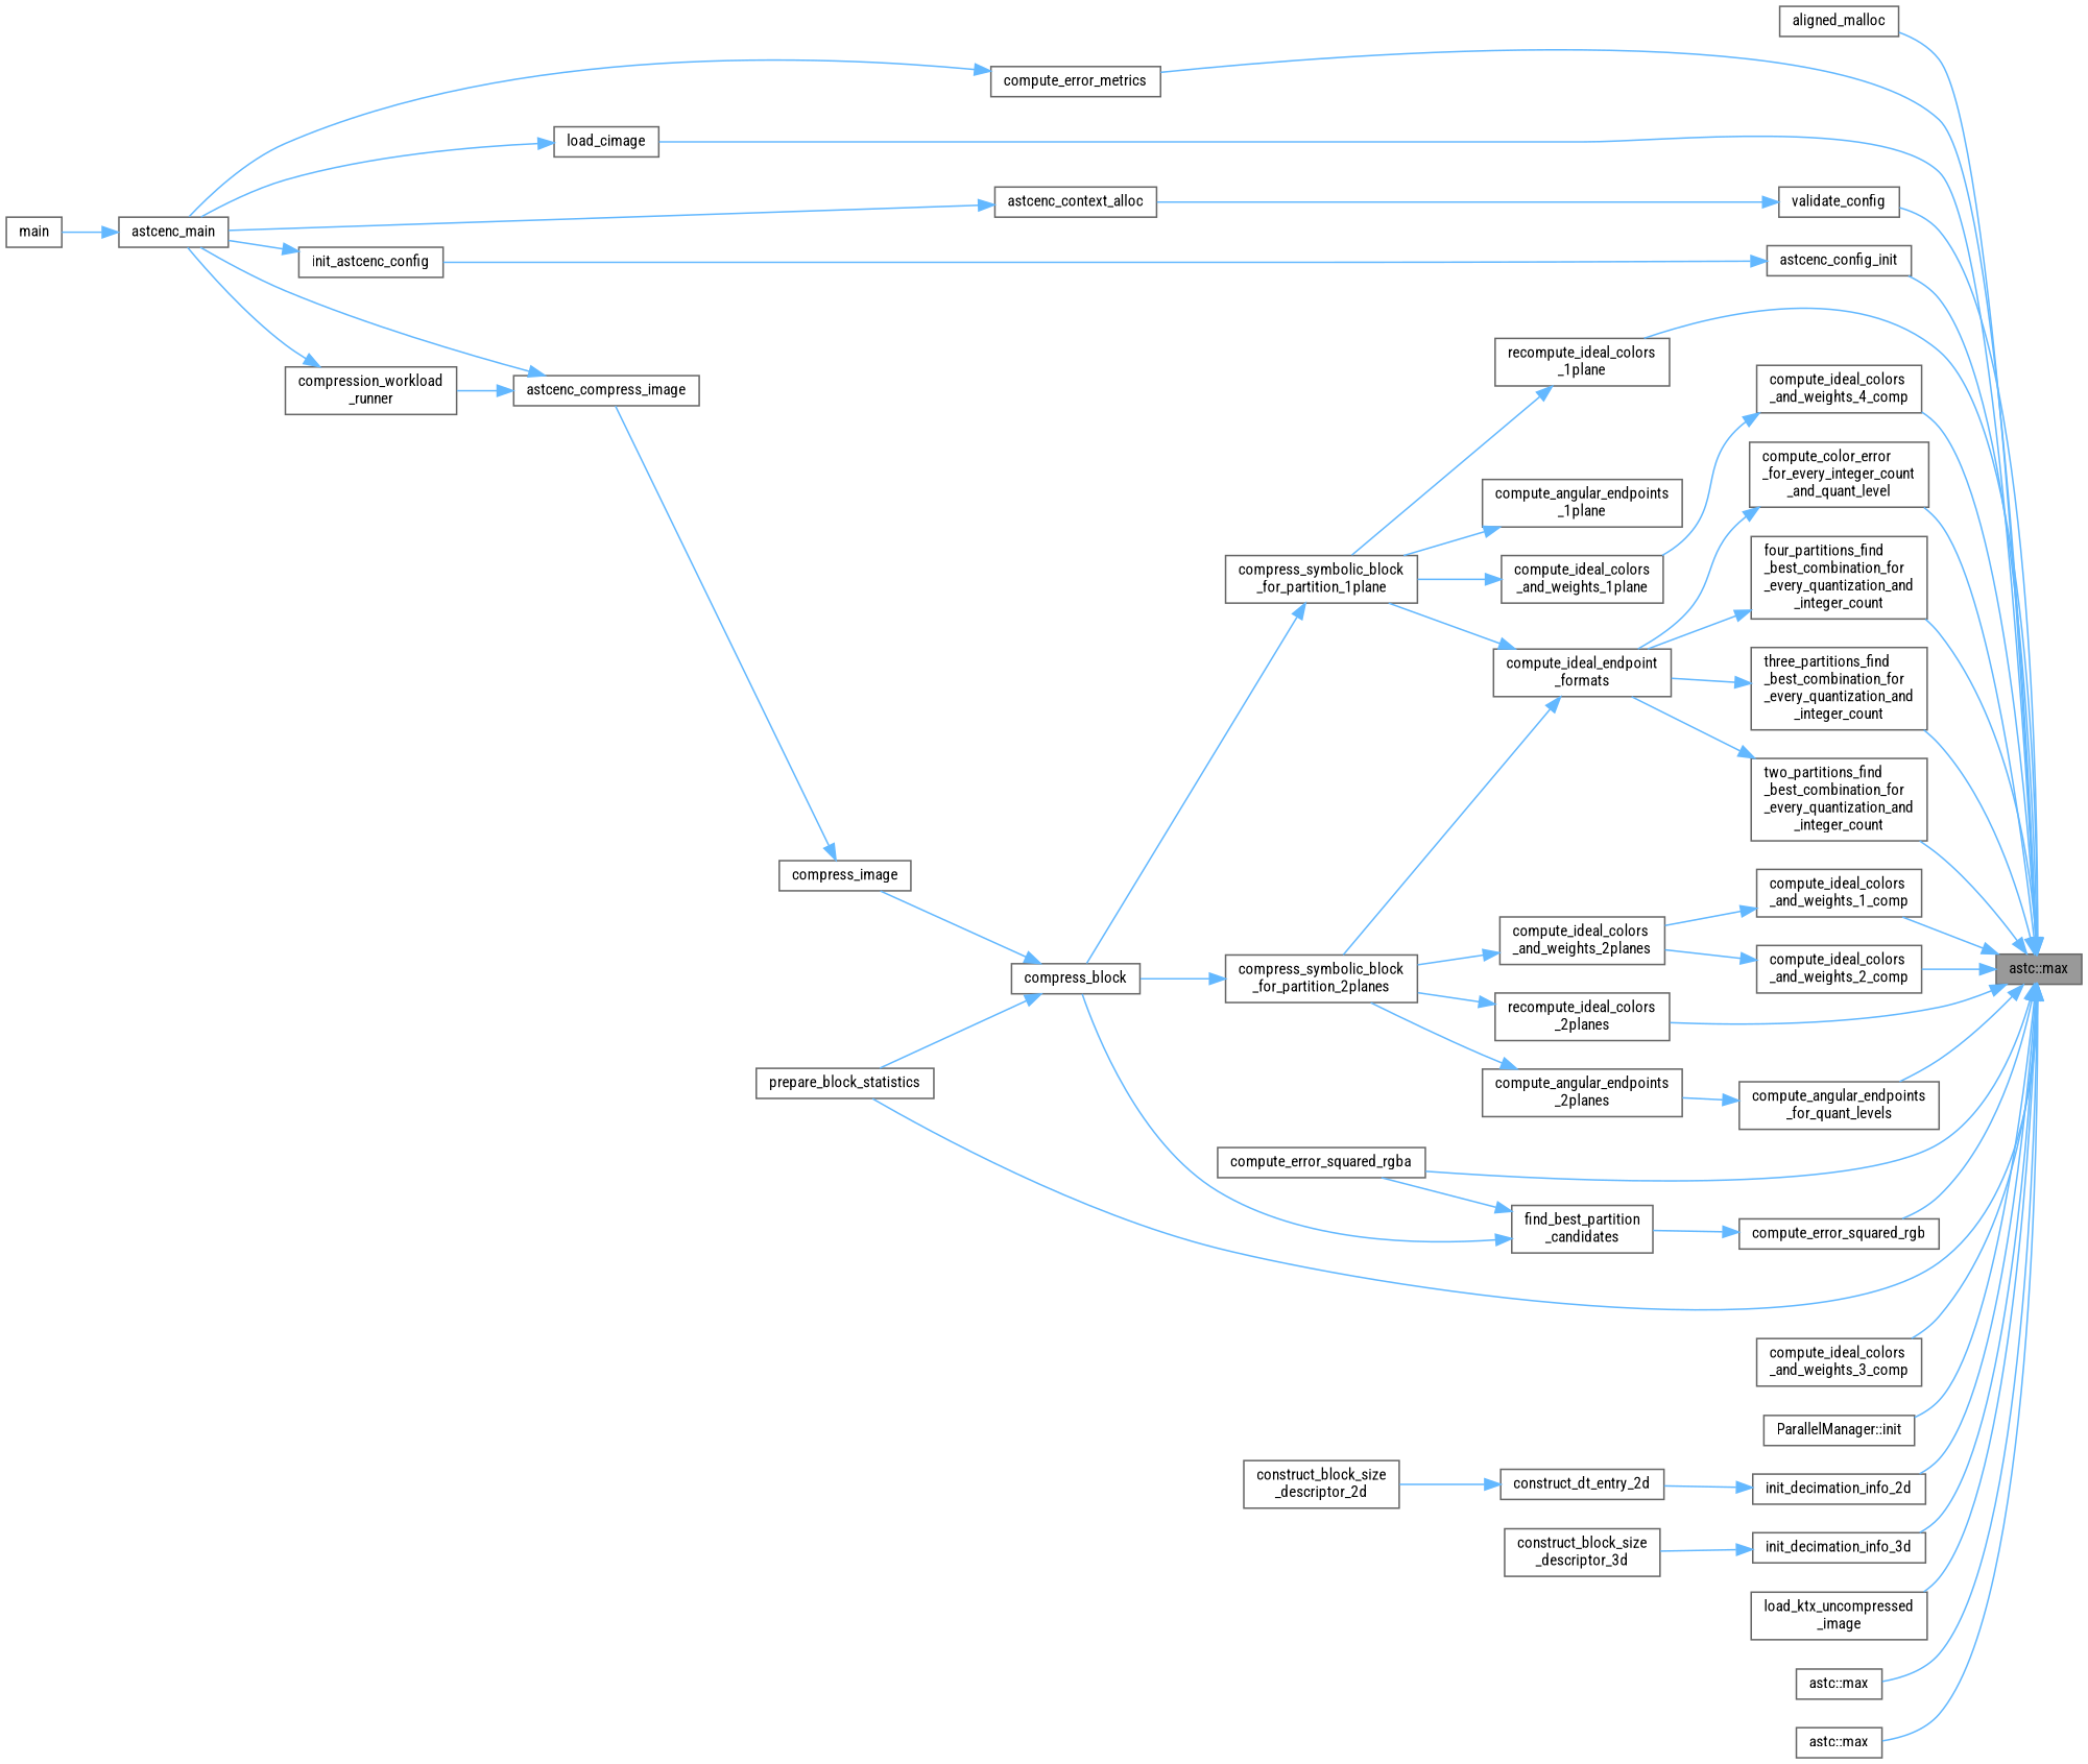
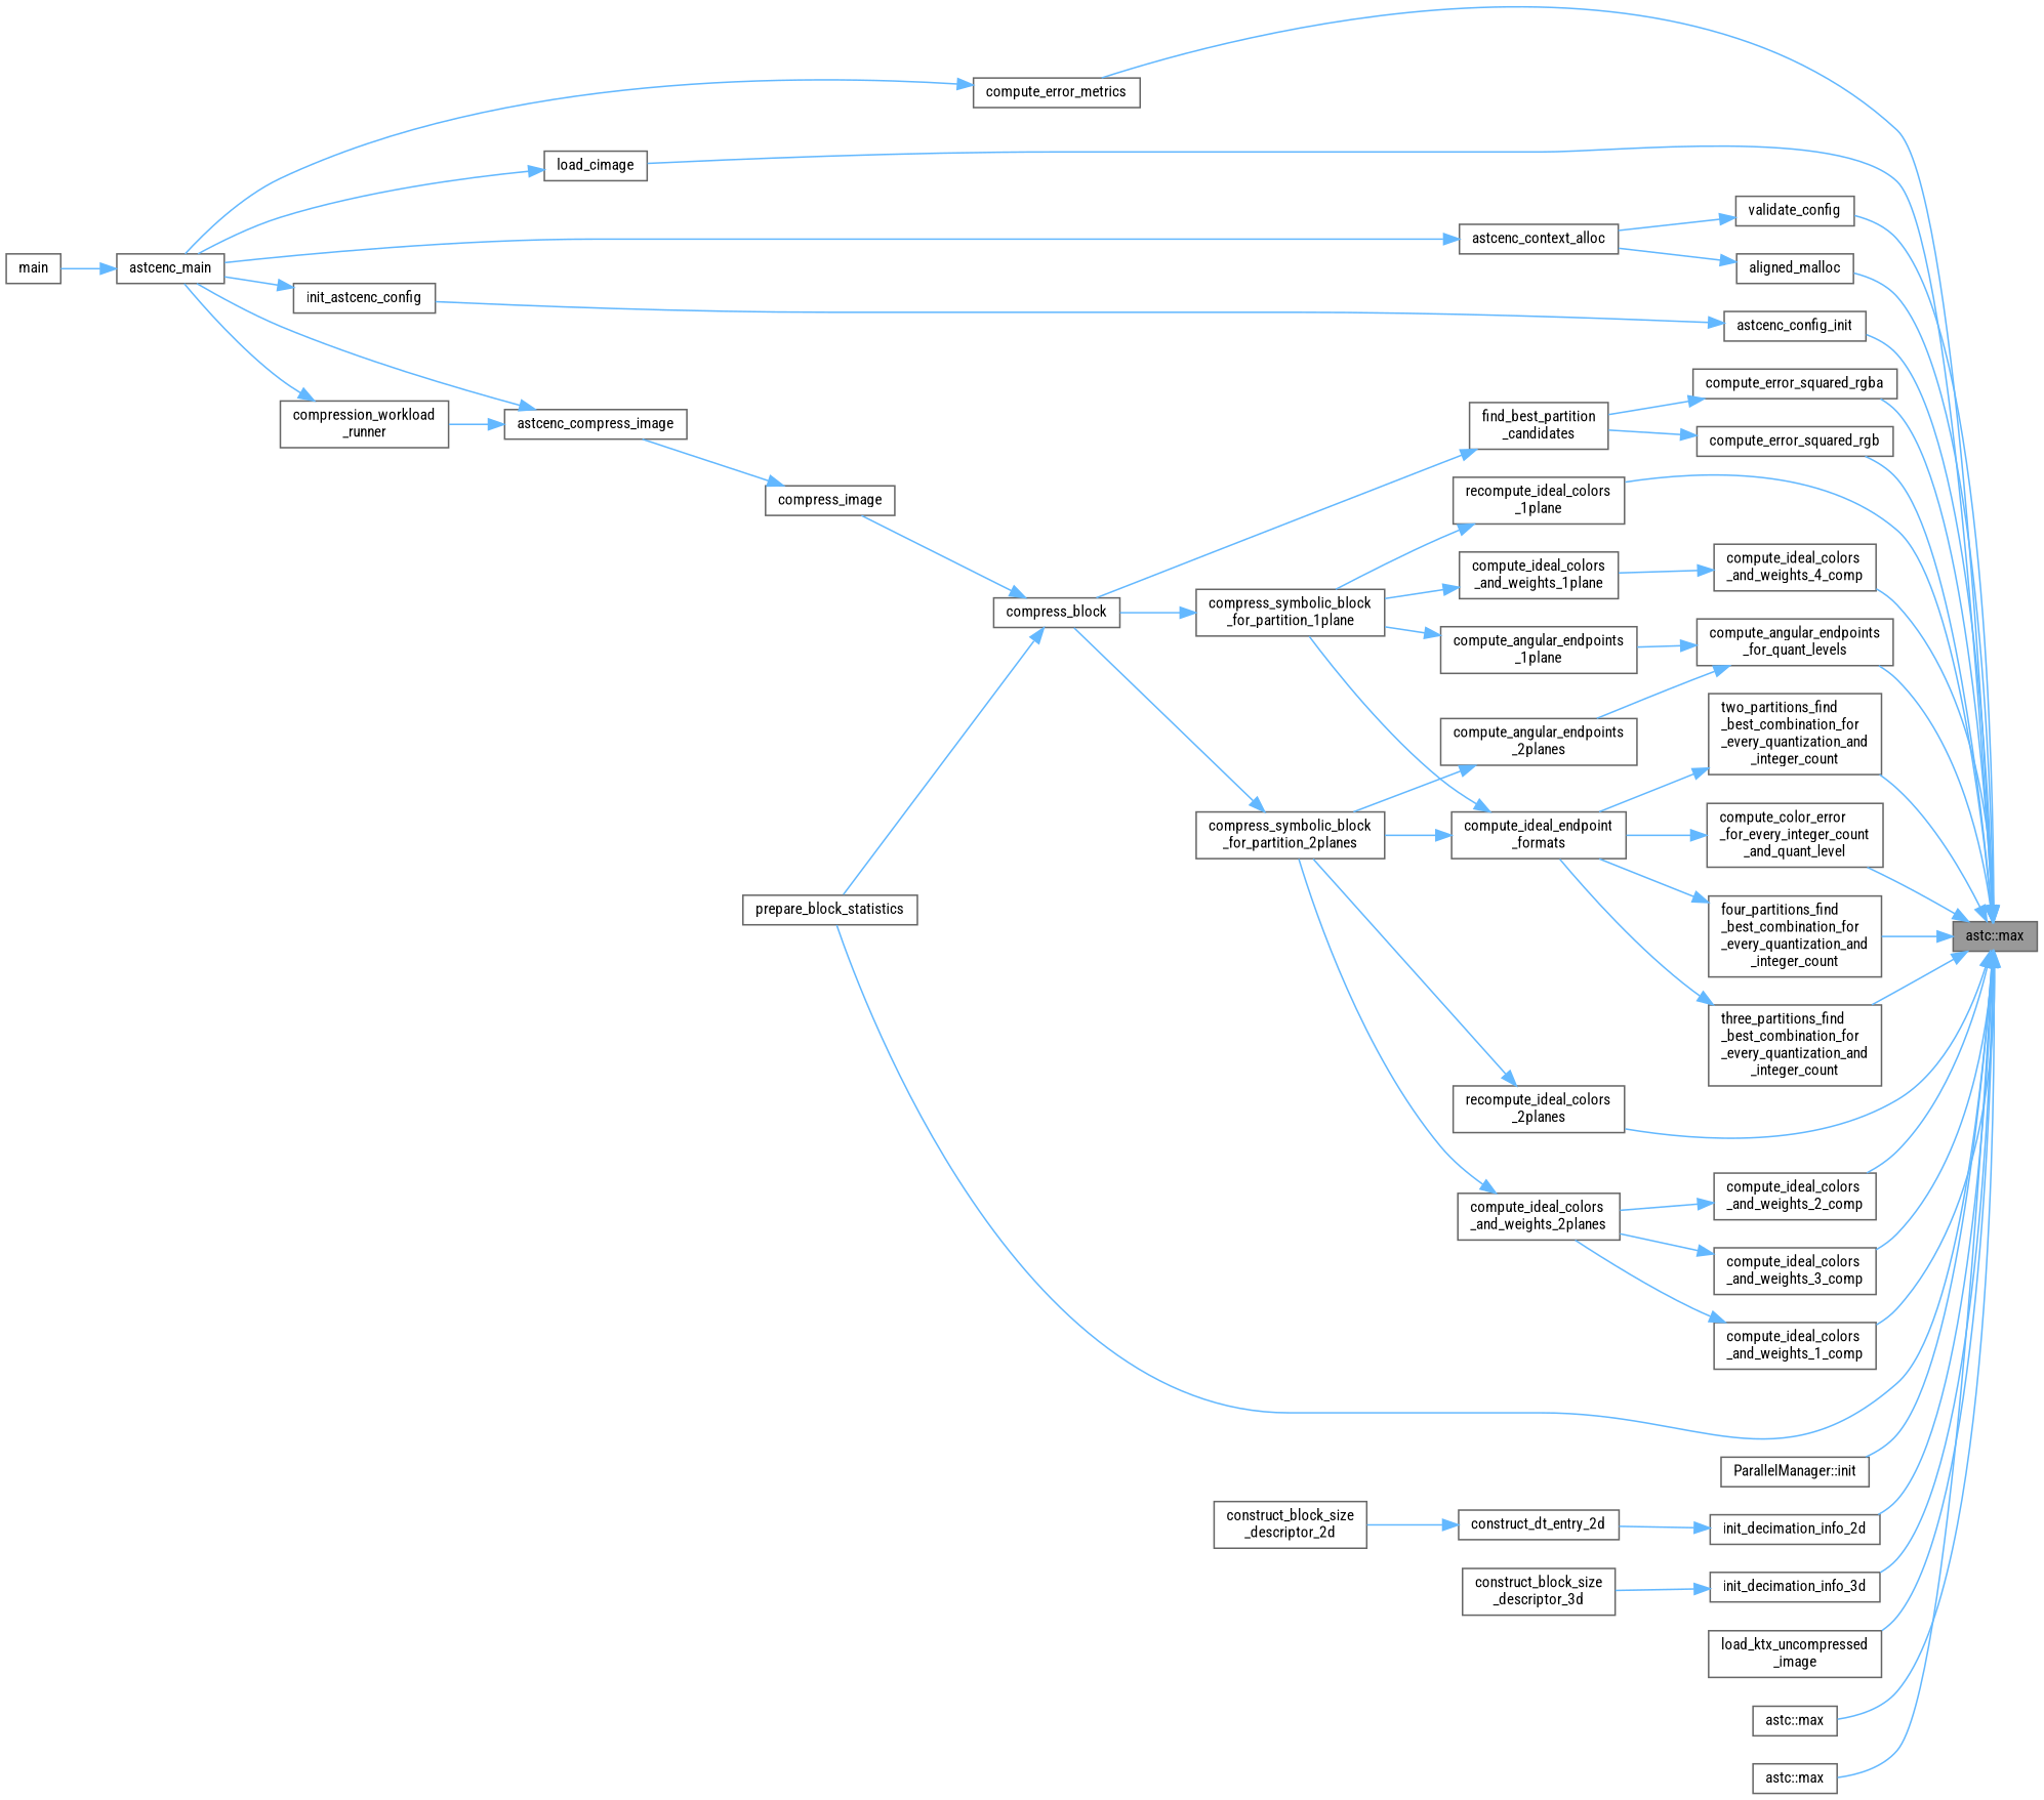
  digraph {
    fontname="Roboto Condensed"
    rankdir=RL
    node [color=grey40 fillcolor=white fontname="Roboto Condensed" fontsize=10 shape=box style=filled]
    edge [color=steelblue1 dir=back fontname="Roboto Condensed" fontsize=10 labelfontname=Helvetica labelfontsize=10 style=solid]
    n1 [color=gray40 fillcolor=grey60 fontcolor=black height=0.2 label="astc::max" width=0.4]
    n2 [height=0.2 label=aligned_malloc width=0.4]
    n3 [height=0.2 label=astcenc_config_init width=0.4]
    n4 [height=0.2 label="compute_angular_endpoints\l_for_quant_levels" width=0.4]
    n5 [height=0.2 label="compute_color_error\l_for_every_integer_count\l_and_quant_level" width=0.4]
    n6 [height=0.2 label=compute_error_metrics width=0.4]
    n7 [height=0.2 label=compute_error_squared_rgb width=0.4]
    n8 [height=0.2 label=compute_error_squared_rgba width=0.4]
    n9 [height=0.2 label="compute_ideal_colors\l_and_weights_1_comp" width=0.4]
    n10 [height=0.2 label="compute_ideal_colors\l_and_weights_2_comp" width=0.4]
    n11 [height=0.2 label="compute_ideal_colors\l_and_weights_3_comp" width=0.4]
    n12 [height=0.2 label="compute_ideal_colors\l_and_weights_4_comp" width=0.4]
    n13 [height=0.2 label="four_partitions_find\l_best_combination_for\l_every_quantization_and\l_integer_count" width=0.4]
    n14 [height=0.2 label="ParallelManager::init" width=0.4]
    n15 [height=0.2 label=init_decimation_info_2d width=0.4]
    n16 [height=0.2 label=init_decimation_info_3d width=0.4]
    n17 [height=0.2 label=load_cimage width=0.4]
    n18 [height=0.2 label="load_ktx_uncompressed\l_image" width=0.4]
    n19 [height=0.2 label="astc::max" width=0.4]
    n20 [height=0.2 label="astc::max" width=0.4]
    n21 [height=0.2 label=prepare_block_statistics width=0.4]
    n22 [height=0.2 label="recompute_ideal_colors\l_1plane" width=0.4]
    n23 [height=0.2 label="recompute_ideal_colors\l_2planes" width=0.4]
    n24 [height=0.2 label="three_partitions_find\l_best_combination_for\l_every_quantization_and\l_integer_count" width=0.4]
    n25 [height=0.2 label="two_partitions_find\l_best_combination_for\l_every_quantization_and\l_integer_count" width=0.4]
    n26 [height=0.2 label=validate_config width=0.4]
    n27 [height=0.2 label=astcenc_context_alloc width=0.4]
    n28 [height=0.2 label=init_astcenc_config width=0.4]
    n29 [height=0.2 label="compute_angular_endpoints\l_1plane" width=0.4]
    n30 [height=0.2 label="compute_angular_endpoints\l_2planes" width=0.4]
    n31 [height=0.2 label="compute_ideal_endpoint\l_formats" width=0.4]
    n32 [height=0.2 label=astcenc_main width=0.4]
    n33 [height=0.2 label="find_best_partition\l_candidates" width=0.4]
    n34 [height=0.2 label="compute_ideal_colors\l_and_weights_2planes" width=0.4]
    n35 [height=0.2 label="compute_ideal_colors\l_and_weights_1plane" width=0.4]
    n36 [height=0.2 label=construct_dt_entry_2d width=0.4]
    n37 [height=0.2 label="construct_block_size\l_descriptor_3d" width=0.4]
    n38 [height=0.2 label="compress_symbolic_block\l_for_partition_1plane" width=0.4]
    n39 [height=0.2 label="compress_symbolic_block\l_for_partition_2planes" width=0.4]
    n40 [height=0.2 label=main width=0.4]
    n41 [height=0.2 label=compress_block width=0.4]
    n42 [height=0.2 label=compress_image width=0.4]
    n43 [height=0.2 label=astcenc_compress_image width=0.4]
    n44 [height=0.2 label="compression_workload\l_runner" width=0.4]
    n45 [height=0.2 label="construct_block_size\l_descriptor_2d" width=0.4]
    n1 -> n2
    n1 -> n3
    n1 -> n4
    n1 -> n5
    n1 -> n6
    n1 -> n7
    n1 -> n8
    n1 -> n9
    n1 -> n10
    n1 -> n11
    n1 -> n12
    n1 -> n13
    n1 -> n14
    n1 -> n15
    n1 -> n16
    n1 -> n17
    n1 -> n18
    n1 -> n19
    n1 -> n20
    n1 -> n21
    n1 -> n22
    n1 -> n23
    n1 -> n24
    n1 -> n25
    n1 -> n26
+   n2 -> n27
    n3 -> n28
+   n4 -> n29
    n4 -> n30
    n5 -> n31
    n6 -> n32
    n7 -> n33
-   n33 -> n8
+   n8 -> n33
    n9 -> n34
    n10 -> n34
+   n11 -> n34
    n12 -> n35
    n13 -> n31
    n15 -> n36
    n16 -> n37
    n17 -> n32
    n22 -> n38
    n23 -> n39
    n24 -> n31
    n25 -> n31
    n26 -> n27
    n27 -> n32
    n28 -> n32
    n29 -> n38
    n30 -> n39
    n31 -> n38
    n31 -> n39
    n32 -> n40
    n33 -> n41
    n34 -> n39
    n35 -> n38
    n36 -> n45
    n38 -> n41
    n39 -> n41
    n41 -> n21
    n41 -> n42
    n42 -> n43
    n43 -> n32
    n43 -> n44
    n44 -> n32
  }
